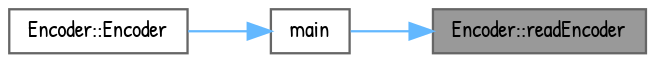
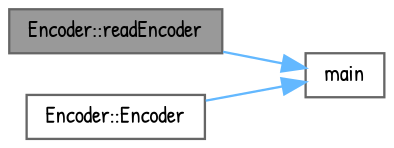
  digraph {
    fontname="Patrick Hand"
    rankdir=RL
    node [color=grey40 fillcolor=white fontname="Patrick Hand" fontsize=10 shape=box style=filled]
    edge [color=steelblue1 dir=back fontname="Patrick Hand" fontsize=10 labelfontname=Helvetica labelfontsize=10 style=solid]
    n1 [color=gray40 fillcolor=grey60 fontcolor=black height=0.2 label="Encoder::readEncoder" width=0.4]
    n2 [height=0.2 label=main width=0.4]
    n3 [height=0.2 label="Encoder::Encoder" width=0.4]
-   n1 -> n2
+   n2 -> n1
    n2 -> n3
  }
